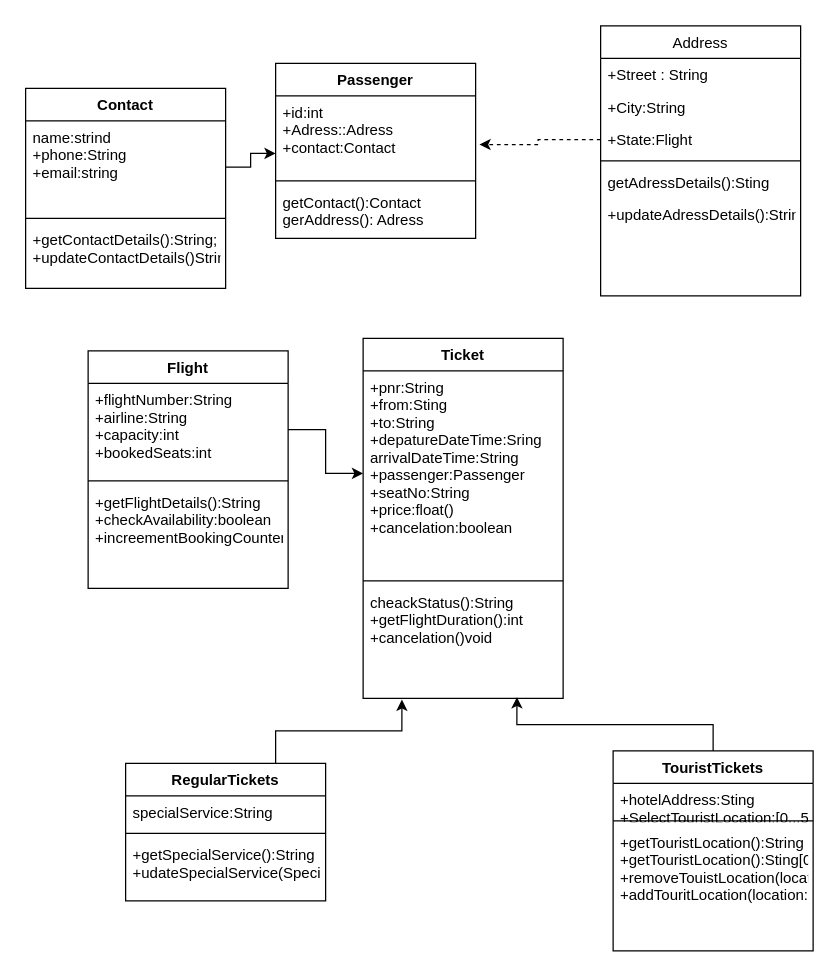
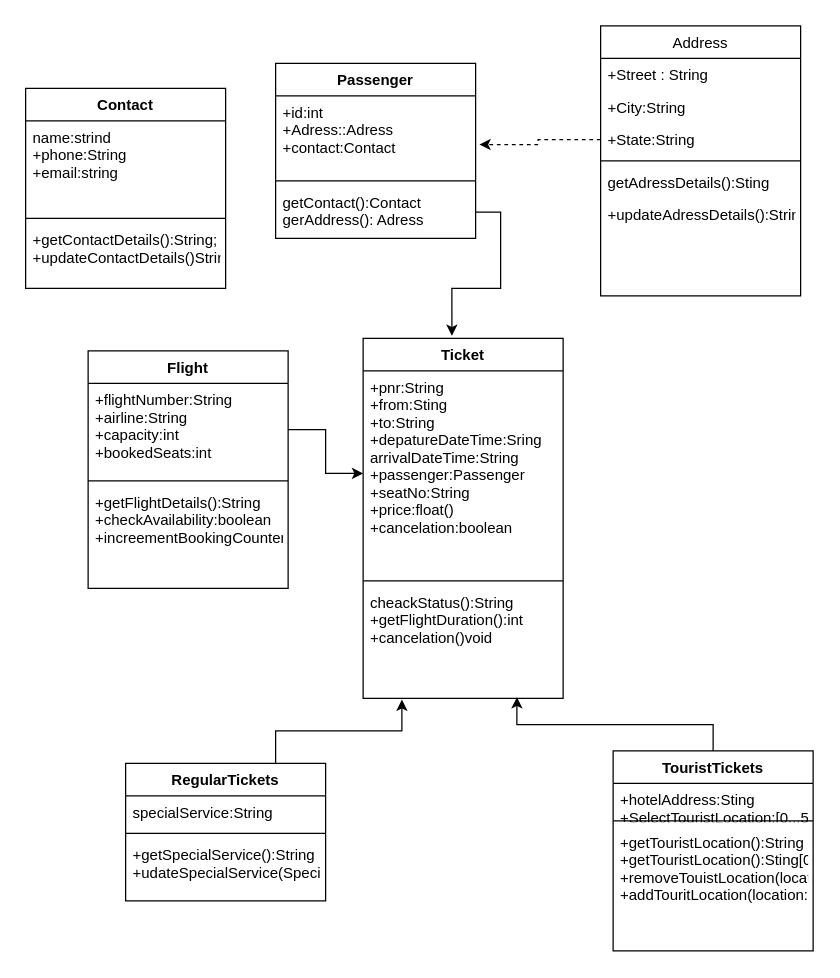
  <mxCell id="0" />
  <mxCell id="1" parent="0" />
  <mxCell id="2" value="Address" style="swimlane;fontStyle=0;align=center;verticalAlign=top;childLayout=stackLayout;horizontal=1;startSize=26;horizontalStack=0;resizeParent=1;resizeLast=0;collapsible=1;marginBottom=0;rounded=0;shadow=0;strokeWidth=1;" parent="1" vertex="1"><mxGeometry x="480" y="20" width="160" height="216" as="geometry"><mxRectangle x="550" y="140" width="160" height="26" as="alternateBounds" /></mxGeometry></mxCell>
  <mxCell id="3" value="+Street : String" style="text;align=left;verticalAlign=top;spacingLeft=4;spacingRight=4;overflow=hidden;rotatable=0;points=[[0,0.5],[1,0.5]];portConstraint=eastwest;" parent="2" vertex="1"><mxGeometry y="26" width="160" height="26" as="geometry" /></mxCell>
  <mxCell id="4" value="+City:String" style="text;align=left;verticalAlign=top;spacingLeft=4;spacingRight=4;overflow=hidden;rotatable=0;points=[[0,0.5],[1,0.5]];portConstraint=eastwest;rounded=0;shadow=0;html=0;" parent="2" vertex="1"><mxGeometry y="52" width="160" height="26" as="geometry" /></mxCell>
- <mxCell id="5" value="+State:Flight" style="text;align=left;verticalAlign=top;spacingLeft=4;spacingRight=4;overflow=hidden;rotatable=0;points=[[0,0.5],[1,0.5]];portConstraint=eastwest;rounded=0;shadow=0;html=0;" parent="2" vertex="1"><mxGeometry y="78" width="160" height="26" as="geometry" /></mxCell>
+ <mxCell id="5" value="+State:String" style="text;align=left;verticalAlign=top;spacingLeft=4;spacingRight=4;overflow=hidden;rotatable=0;points=[[0,0.5],[1,0.5]];portConstraint=eastwest;rounded=0;shadow=0;html=0;" parent="2" vertex="1"><mxGeometry y="78" width="160" height="26" as="geometry" /></mxCell>
  <mxCell id="6" value="" style="line;html=1;strokeWidth=1;align=left;verticalAlign=middle;spacingTop=-1;spacingLeft=3;spacingRight=3;rotatable=0;labelPosition=right;points=[];portConstraint=eastwest;" parent="2" vertex="1"><mxGeometry y="104" width="160" height="8" as="geometry" /></mxCell>
  <mxCell id="7" value="getAdressDetails():Sting&#10;" style="text;align=left;verticalAlign=top;spacingLeft=4;spacingRight=4;overflow=hidden;rotatable=0;points=[[0,0.5],[1,0.5]];portConstraint=eastwest;" parent="2" vertex="1"><mxGeometry y="112" width="160" height="26" as="geometry" /></mxCell>
  <mxCell id="8" value="+updateAdressDetails():String" style="text;align=left;verticalAlign=top;spacingLeft=4;spacingRight=4;overflow=hidden;rotatable=0;points=[[0,0.5],[1,0.5]];portConstraint=eastwest;" parent="2" vertex="1"><mxGeometry y="138" width="160" height="26" as="geometry" /></mxCell>
  <mxCell id="9" value="Passenger" style="swimlane;fontStyle=1;align=center;verticalAlign=top;childLayout=stackLayout;horizontal=1;startSize=26;horizontalStack=0;resizeParent=1;resizeParentMax=0;resizeLast=0;collapsible=1;marginBottom=0;" vertex="1" parent="1"><mxGeometry x="220" y="50" width="160" height="140" as="geometry" /></mxCell>
  <mxCell id="10" value="+id:int&#10;+Adress::Adress&#10;+contact:Contact" style="text;strokeColor=none;fillColor=none;align=left;verticalAlign=top;spacingLeft=4;spacingRight=4;overflow=hidden;rotatable=0;points=[[0,0.5],[1,0.5]];portConstraint=eastwest;" vertex="1" parent="9"><mxGeometry y="26" width="160" height="64" as="geometry" /></mxCell>
  <mxCell id="11" value="" style="line;strokeWidth=1;fillColor=none;align=left;verticalAlign=middle;spacingTop=-1;spacingLeft=3;spacingRight=3;rotatable=0;labelPosition=right;points=[];portConstraint=eastwest;" vertex="1" parent="9"><mxGeometry y="90" width="160" height="8" as="geometry" /></mxCell>
  <mxCell id="12" value="getContact():Contact&#10;gerAddress(): Adress" style="text;strokeColor=none;fillColor=none;align=left;verticalAlign=top;spacingLeft=4;spacingRight=4;overflow=hidden;rotatable=0;points=[[0,0.5],[1,0.5]];portConstraint=eastwest;" vertex="1" parent="9"><mxGeometry y="98" width="160" height="42" as="geometry" /></mxCell>
  <mxCell id="13" value="Contact" style="swimlane;fontStyle=1;align=center;verticalAlign=top;childLayout=stackLayout;horizontal=1;startSize=26;horizontalStack=0;resizeParent=1;resizeParentMax=0;resizeLast=0;collapsible=1;marginBottom=0;" vertex="1" parent="1"><mxGeometry x="20" y="70" width="160" height="160" as="geometry" /></mxCell>
  <mxCell id="14" value="name:strind&#10;+phone:String&#10;+email:string" style="text;strokeColor=none;fillColor=none;align=left;verticalAlign=top;spacingLeft=4;spacingRight=4;overflow=hidden;rotatable=0;points=[[0,0.5],[1,0.5]];portConstraint=eastwest;" vertex="1" parent="13"><mxGeometry y="26" width="160" height="74" as="geometry" /></mxCell>
  <mxCell id="15" value="" style="line;strokeWidth=1;fillColor=none;align=left;verticalAlign=middle;spacingTop=-1;spacingLeft=3;spacingRight=3;rotatable=0;labelPosition=right;points=[];portConstraint=eastwest;" vertex="1" parent="13"><mxGeometry y="100" width="160" height="8" as="geometry" /></mxCell>
  <mxCell id="16" value="+getContactDetails():String;&#10;+updateContactDetails()String" style="text;strokeColor=none;fillColor=none;align=left;verticalAlign=top;spacingLeft=4;spacingRight=4;overflow=hidden;rotatable=0;points=[[0,0.5],[1,0.5]];portConstraint=eastwest;" vertex="1" parent="13"><mxGeometry y="108" width="160" height="52" as="geometry" /></mxCell>
- <mxCell id="17" style="edgeStyle=orthogonalEdgeStyle;rounded=0;orthogonalLoop=1;jettySize=auto;html=1;exitX=1;exitY=0.5;exitDx=0;exitDy=0;entryX=0;entryY=0.719;entryDx=0;entryDy=0;entryPerimeter=0;" edge="1" parent="1" source="14" target="10"><mxGeometry relative="1" as="geometry" /></mxCell>
  <mxCell id="18" style="edgeStyle=orthogonalEdgeStyle;rounded=0;orthogonalLoop=1;jettySize=auto;html=1;exitX=0;exitY=0.5;exitDx=0;exitDy=0;entryX=1.019;entryY=0.609;entryDx=0;entryDy=0;entryPerimeter=0;dashed=1;" edge="1" parent="1" source="5" target="10"><mxGeometry relative="1" as="geometry" /></mxCell>
  <mxCell id="19" value="Flight" style="swimlane;fontStyle=1;align=center;verticalAlign=top;childLayout=stackLayout;horizontal=1;startSize=26;horizontalStack=0;resizeParent=1;resizeParentMax=0;resizeLast=0;collapsible=1;marginBottom=0;" vertex="1" parent="1"><mxGeometry x="70" y="280" width="160" height="190" as="geometry" /></mxCell>
  <mxCell id="20" value="+flightNumber:String&#10;+airline:String&#10;+capacity:int&#10;+bookedSeats:int" style="text;strokeColor=none;fillColor=none;align=left;verticalAlign=top;spacingLeft=4;spacingRight=4;overflow=hidden;rotatable=0;points=[[0,0.5],[1,0.5]];portConstraint=eastwest;" vertex="1" parent="19"><mxGeometry y="26" width="160" height="74" as="geometry" /></mxCell>
  <mxCell id="21" value="" style="line;strokeWidth=1;fillColor=none;align=left;verticalAlign=middle;spacingTop=-1;spacingLeft=3;spacingRight=3;rotatable=0;labelPosition=right;points=[];portConstraint=eastwest;" vertex="1" parent="19"><mxGeometry y="100" width="160" height="8" as="geometry" /></mxCell>
  <mxCell id="22" value="+getFlightDetails():String&#10;+checkAvailability:boolean&#10;+increementBookingCounter()Void" style="text;strokeColor=none;fillColor=none;align=left;verticalAlign=top;spacingLeft=4;spacingRight=4;overflow=hidden;rotatable=0;points=[[0,0.5],[1,0.5]];portConstraint=eastwest;" vertex="1" parent="19"><mxGeometry y="108" width="160" height="82" as="geometry" /></mxCell>
  <mxCell id="23" value="Ticket" style="swimlane;fontStyle=1;align=center;verticalAlign=top;childLayout=stackLayout;horizontal=1;startSize=26;horizontalStack=0;resizeParent=1;resizeParentMax=0;resizeLast=0;collapsible=1;marginBottom=0;" vertex="1" parent="1"><mxGeometry x="290" y="270" width="160" height="288" as="geometry" /></mxCell>
  <mxCell id="24" value="+pnr:String&#10;+from:Sting&#10;+to:String&#10;+depatureDateTime:Sring&#10;arrivalDateTime:String&#10;+passenger:Passenger&#10;+seatNo:String&#10;+price:float()&#10;+cancelation:boolean" style="text;strokeColor=none;fillColor=none;align=left;verticalAlign=top;spacingLeft=4;spacingRight=4;overflow=hidden;rotatable=0;points=[[0,0.5],[1,0.5]];portConstraint=eastwest;" vertex="1" parent="23"><mxGeometry y="26" width="160" height="164" as="geometry" /></mxCell>
  <mxCell id="25" value="" style="line;strokeWidth=1;fillColor=none;align=left;verticalAlign=middle;spacingTop=-1;spacingLeft=3;spacingRight=3;rotatable=0;labelPosition=right;points=[];portConstraint=eastwest;" vertex="1" parent="23"><mxGeometry y="190" width="160" height="8" as="geometry" /></mxCell>
  <mxCell id="26" value="cheackStatus():String&#10;+getFlightDuration():int&#10;+cancelation()void" style="text;strokeColor=none;fillColor=none;align=left;verticalAlign=top;spacingLeft=4;spacingRight=4;overflow=hidden;rotatable=0;points=[[0,0.5],[1,0.5]];portConstraint=eastwest;" vertex="1" parent="23"><mxGeometry y="198" width="160" height="90" as="geometry" /></mxCell>
  <mxCell id="27" style="edgeStyle=orthogonalEdgeStyle;rounded=0;orthogonalLoop=1;jettySize=auto;html=1;exitX=0.75;exitY=0;exitDx=0;exitDy=0;entryX=0.194;entryY=1.011;entryDx=0;entryDy=0;entryPerimeter=0;" edge="1" parent="1" source="28" target="26"><mxGeometry relative="1" as="geometry" /></mxCell>
  <mxCell id="28" value="RegularTickets" style="swimlane;fontStyle=1;align=center;verticalAlign=top;childLayout=stackLayout;horizontal=1;startSize=26;horizontalStack=0;resizeParent=1;resizeParentMax=0;resizeLast=0;collapsible=1;marginBottom=0;" vertex="1" parent="1"><mxGeometry x="100" y="610" width="160" height="110" as="geometry" /></mxCell>
  <mxCell id="29" value="specialService:String" style="text;strokeColor=none;fillColor=none;align=left;verticalAlign=top;spacingLeft=4;spacingRight=4;overflow=hidden;rotatable=0;points=[[0,0.5],[1,0.5]];portConstraint=eastwest;" vertex="1" parent="28"><mxGeometry y="26" width="160" height="26" as="geometry" /></mxCell>
  <mxCell id="30" value="" style="line;strokeWidth=1;fillColor=none;align=left;verticalAlign=middle;spacingTop=-1;spacingLeft=3;spacingRight=3;rotatable=0;labelPosition=right;points=[];portConstraint=eastwest;" vertex="1" parent="28"><mxGeometry y="52" width="160" height="8" as="geometry" /></mxCell>
  <mxCell id="31" value="+getSpecialService():String&#10;+udateSpecialService(SpecialService:string):void" style="text;strokeColor=none;fillColor=none;align=left;verticalAlign=top;spacingLeft=4;spacingRight=4;overflow=hidden;rotatable=0;points=[[0,0.5],[1,0.5]];portConstraint=eastwest;" vertex="1" parent="28"><mxGeometry y="60" width="160" height="50" as="geometry" /></mxCell>
  <mxCell id="32" style="edgeStyle=orthogonalEdgeStyle;rounded=0;orthogonalLoop=1;jettySize=auto;html=1;entryX=0.769;entryY=0.989;entryDx=0;entryDy=0;entryPerimeter=0;" edge="1" parent="1" source="33" target="26"><mxGeometry relative="1" as="geometry" /></mxCell>
  <mxCell id="33" value="TouristTickets" style="swimlane;fontStyle=1;align=center;verticalAlign=top;childLayout=stackLayout;horizontal=1;startSize=26;horizontalStack=0;resizeParent=1;resizeParentMax=0;resizeLast=0;collapsible=1;marginBottom=0;" vertex="1" parent="1"><mxGeometry x="490" y="600" width="160" height="160" as="geometry" /></mxCell>
  <mxCell id="34" value="+hotelAddress:Sting&#10;+SelectTouristLocation:[0...5]" style="text;strokeColor=none;fillColor=none;align=left;verticalAlign=top;spacingLeft=4;spacingRight=4;overflow=hidden;rotatable=0;points=[[0,0.5],[1,0.5]];portConstraint=eastwest;" vertex="1" parent="33"><mxGeometry y="26" width="160" height="26" as="geometry" /></mxCell>
  <mxCell id="35" value="" style="line;strokeWidth=1;fillColor=none;align=left;verticalAlign=middle;spacingTop=-1;spacingLeft=3;spacingRight=3;rotatable=0;labelPosition=right;points=[];portConstraint=eastwest;" vertex="1" parent="33"><mxGeometry y="52" width="160" height="8" as="geometry" /></mxCell>
  <mxCell id="36" value="+getTouristLocation():String&#10;+getTouristLocation():Sting[0...5]&#10;+removeTouistLocation(location:String):void&#10;+addTouritLocation(location:sting);void" style="text;strokeColor=none;fillColor=none;align=left;verticalAlign=top;spacingLeft=4;spacingRight=4;overflow=hidden;rotatable=0;points=[[0,0.5],[1,0.5]];portConstraint=eastwest;" vertex="1" parent="33"><mxGeometry y="60" width="160" height="100" as="geometry" /></mxCell>
  <mxCell id="37" style="edgeStyle=orthogonalEdgeStyle;rounded=0;orthogonalLoop=1;jettySize=auto;html=1;exitX=1;exitY=0.5;exitDx=0;exitDy=0;" edge="1" parent="1" source="20" target="24"><mxGeometry relative="1" as="geometry" /></mxCell>
+ <mxCell id="38" style="edgeStyle=orthogonalEdgeStyle;rounded=0;orthogonalLoop=1;jettySize=auto;html=1;entryX=0.444;entryY=-0.007;entryDx=0;entryDy=0;entryPerimeter=0;" edge="1" parent="1" source="12" target="23"><mxGeometry relative="1" as="geometry"><mxPoint x="360" y="260" as="targetPoint" /></mxGeometry></mxCell>
